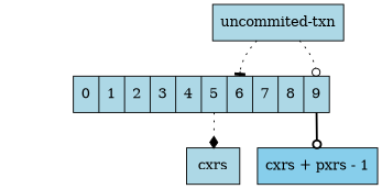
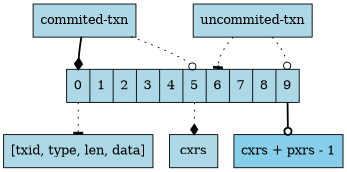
  digraph {
    rankdir=TD
    node [fillcolor=lightblue shape=record style=filled]
    edge [arrowhead=odot headport=head style=dotted tailport=head]
+   n1 [label="<head> commited-txn"]
    n2 [label="<a0> 0 | 1 | 2 | 3 | 4 | <a5> 5 | <a6> 6 | 7 | 8 | <a9> 9"]
+   n3 [label="<head> [txid, type, len, data] "]
    n4 [label="<head> cxrs"]
    n5 [fillcolor=skyblue label="<head> cxrs + pxrs - 1"]
    n6 [label="<head> uncommited-txn "]
+   n1 -> n2 [arrowhead=diamond headport=a0 style=bold]
+   n1 -> n2 [headport=a5]
+   n2 -> n3 [arrowhead=tee tailport=a0]
    n2 -> n4 [arrowhead=diamond tailport=a5]
    n2 -> n5 [style=bold tailport=a9]
    n6 -> n2 [arrowhead=tee headport=a6]
    n6 -> n2 [headport=a9]
  }
